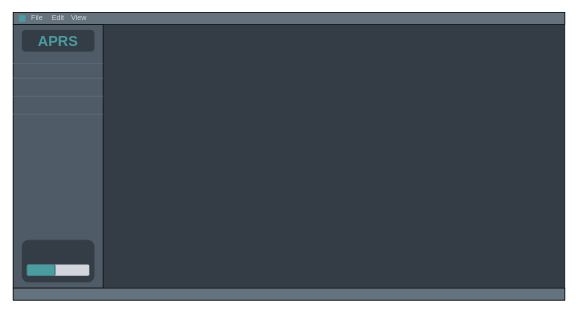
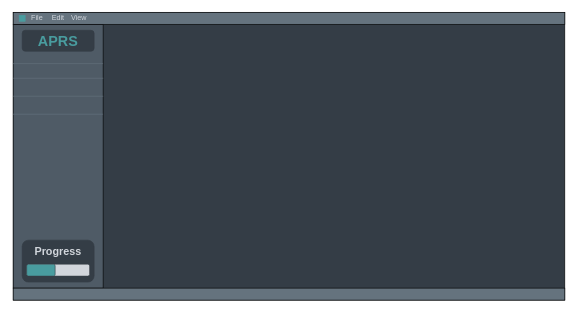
  <mxCell id="0" />
  <mxCell id="1" parent="0" />
  <mxCell id="2" value="" style="rounded=0;whiteSpace=wrap;html=1;fillColor=#343D46;" vertex="1" parent="1"><mxGeometry width="920" height="480" as="geometry" x="21" y="20" /></mxCell>
  <mxCell id="3" value="" style="rounded=0;whiteSpace=wrap;html=1;fillColor=#4F5B66;" vertex="1" parent="1"><mxGeometry y="40" width="150" height="440" as="geometry" x="21" /></mxCell>
  <mxCell id="4" value="" style="rounded=0;whiteSpace=wrap;html=1;fillColor=#65737E;" vertex="1" parent="1"><mxGeometry width="920" height="20" as="geometry" x="21" y="20" /></mxCell>
  <mxCell id="5" value="" style="rounded=0;whiteSpace=wrap;html=1;fillColor=#65737e;" vertex="1" parent="1"><mxGeometry y="480" width="920" height="20" as="geometry" x="21" /></mxCell>
  <mxCell id="6" value="&lt;font color=&quot;#d2d6dc&quot;&gt;File&lt;/font&gt;" style="text;html=1;strokeColor=none;fillColor=none;align=center;verticalAlign=middle;whiteSpace=wrap;rounded=0;" vertex="1" parent="1"><mxGeometry x="41" width="40" height="20" as="geometry" y="20" /></mxCell>
  <mxCell id="7" value="&lt;font color=&quot;#d2d6dc&quot;&gt;Edit&lt;/font&gt;" style="text;html=1;strokeColor=none;fillColor=none;align=center;verticalAlign=middle;whiteSpace=wrap;rounded=0;" vertex="1" parent="1"><mxGeometry x="76" width="40" height="20" as="geometry" y="20" /></mxCell>
  <mxCell id="8" value="&lt;font color=&quot;#d2d6dc&quot;&gt;View&lt;/font&gt;" style="text;html=1;strokeColor=none;fillColor=none;align=center;verticalAlign=middle;whiteSpace=wrap;rounded=0;" vertex="1" parent="1"><mxGeometry x="111" width="40" height="20" as="geometry" y="20" /></mxCell>
  <mxCell id="9" value="" style="whiteSpace=wrap;html=1;aspect=fixed;strokeColor=#499c9f;fillColor=#499c9f;shadow=0;" vertex="1" parent="1"><mxGeometry x="31" y="25" width="10" height="10" as="geometry" /></mxCell>
  <mxCell id="10" value="" style="rounded=1;whiteSpace=wrap;html=1;shadow=0;strokeColor=#343d46;fillColor=#343d46;" vertex="1" parent="1"><mxGeometry x="36" y="50" width="120" height="35" as="geometry" /></mxCell>
  <mxCell id="11" value="&lt;font style=&quot;font-size: 24px&quot; color=&quot;#499c9f&quot;&gt;&lt;b&gt;APRS&lt;/b&gt;&lt;/font&gt;" style="text;html=1;strokeColor=none;fillColor=none;align=center;verticalAlign=middle;whiteSpace=wrap;rounded=0;shadow=0;" vertex="1" parent="1"><mxGeometry x="41" y="47.5" width="110" height="40" as="geometry" /></mxCell>
  <mxCell id="12" value="" style="endArrow=none;html=1;exitX=-0.002;exitY=0.149;exitDx=0;exitDy=0;exitPerimeter=0;entryX=1;entryY=0.149;entryDx=0;entryDy=0;entryPerimeter=0;strokeColor=#65737e;" edge="1" parent="1" source="3" target="3"><mxGeometry width="50" height="50" relative="1" as="geometry"><mxPoint x="321" y="260" as="sourcePoint" /><mxPoint x="170" y="106" as="targetPoint" /></mxGeometry></mxCell>
  <mxCell id="13" value="" style="endArrow=none;html=1;exitX=-0.002;exitY=0.149;exitDx=0;exitDy=0;exitPerimeter=0;entryX=1;entryY=0.149;entryDx=0;entryDy=0;entryPerimeter=0;strokeColor=#65737E;" edge="1" parent="1"><mxGeometry width="50" height="50" relative="1" as="geometry"><mxPoint x="21" y="130" as="sourcePoint" /><mxPoint x="171.3" y="130" as="targetPoint" /></mxGeometry></mxCell>
  <mxCell id="14" value="" style="endArrow=none;html=1;exitX=-0.002;exitY=0.149;exitDx=0;exitDy=0;exitPerimeter=0;entryX=1;entryY=0.149;entryDx=0;entryDy=0;entryPerimeter=0;strokeColor=#65737e;" edge="1" parent="1"><mxGeometry width="50" height="50" relative="1" as="geometry"><mxPoint x="21" y="160" as="sourcePoint" /><mxPoint x="171.3" y="160" as="targetPoint" /></mxGeometry></mxCell>
  <mxCell id="15" value="" style="endArrow=none;html=1;exitX=-0.002;exitY=0.149;exitDx=0;exitDy=0;exitPerimeter=0;entryX=1;entryY=0.149;entryDx=0;entryDy=0;entryPerimeter=0;strokeColor=#65737E;" edge="1" parent="1"><mxGeometry width="50" height="50" relative="1" as="geometry"><mxPoint x="20.7" y="190" as="sourcePoint" /><mxPoint x="171" y="190" as="targetPoint" /></mxGeometry></mxCell>
  <mxCell id="16" value="" style="rounded=1;whiteSpace=wrap;html=1;shadow=0;strokeColor=#343d46;fillColor=#343D46;" vertex="1" parent="1"><mxGeometry x="36" y="400" width="120" height="70" as="geometry" /></mxCell>
  <mxCell id="17" value="" style="rounded=1;whiteSpace=wrap;html=1;shadow=0;strokeColor=#343d46;fillColor=#D2D6DC;" vertex="1" parent="1"><mxGeometry x="43.5" y="440" width="105" height="20" as="geometry" /></mxCell>
  <mxCell id="18" value="" style="rounded=1;whiteSpace=wrap;html=1;shadow=0;strokeColor=#343d46;fillColor=#499C9F;" vertex="1" parent="1"><mxGeometry x="43.5" y="440" width="47.5" height="20" as="geometry" /></mxCell>
+ <mxCell id="19" value="&lt;font style=&quot;font-size: 18px&quot; color=&quot;#d2d6dc&quot;&gt;&lt;b&gt;Progress&lt;/b&gt;&lt;/font&gt;" style="text;html=1;strokeColor=none;fillColor=none;align=center;verticalAlign=middle;whiteSpace=wrap;rounded=0;shadow=0;" vertex="1" parent="1"><mxGeometry x="51" y="410" width="90" height="20" as="geometry" /></mxCell>
